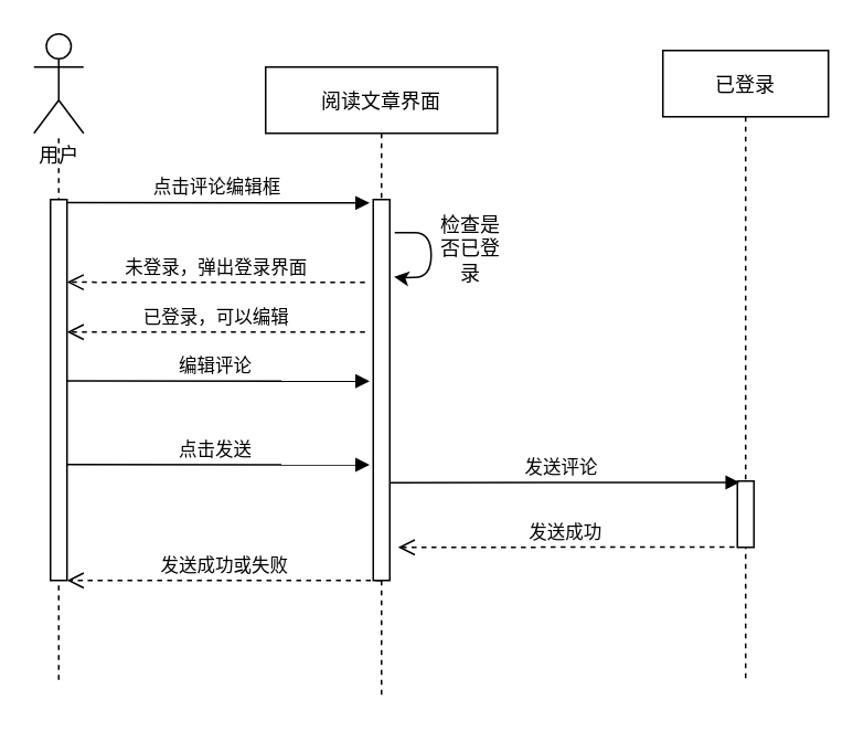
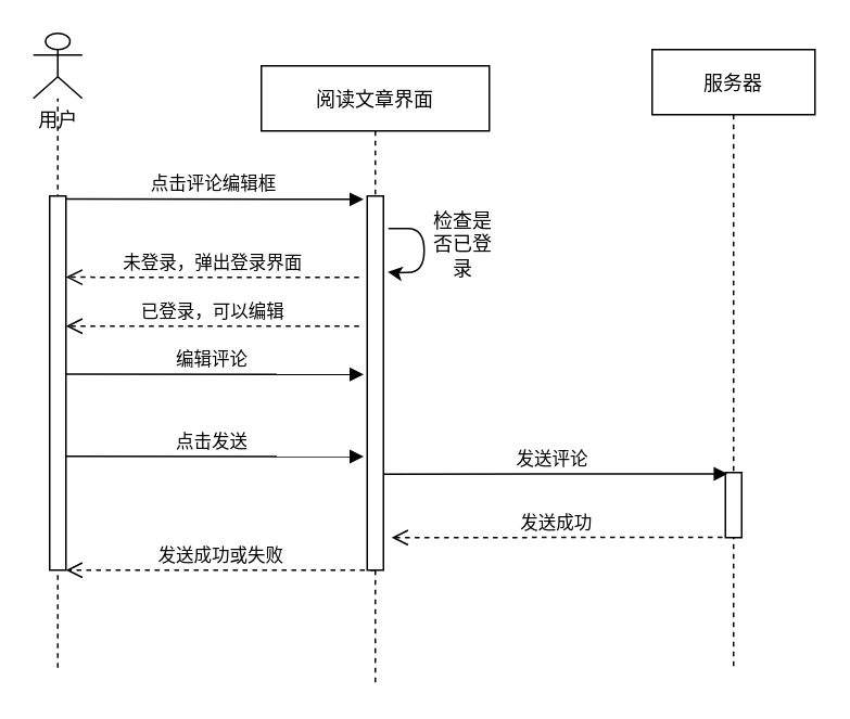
  <mxCell id="0" />
  <mxCell id="1" parent="0" />
  <mxCell id="2" value="阅读文章界面" style="shape=umlLifeline;perimeter=lifelinePerimeter;container=1;collapsible=0;recursiveResize=0;rounded=0;shadow=0;strokeWidth=1;" vertex="1" parent="1"><mxGeometry x="160" y="40" width="140" height="380" as="geometry" /></mxCell>
  <mxCell id="3" value="" style="points=[];perimeter=orthogonalPerimeter;rounded=0;shadow=0;strokeWidth=1;" vertex="1" parent="2"><mxGeometry x="65" y="80" width="10" height="230" as="geometry" /></mxCell>
  <mxCell id="4" value="" style="curved=1;endArrow=classic;html=1;entryX=1.26;entryY=0.203;entryDx=0;entryDy=0;entryPerimeter=0;" edge="1" parent="2" target="3"><mxGeometry width="50" height="50" relative="1" as="geometry"><mxPoint x="78" y="100" as="sourcePoint" /><mxPoint x="60" y="127" as="targetPoint" /><Array as="points"><mxPoint x="80" y="100" /><mxPoint x="100" y="100" /><mxPoint x="100" y="127" /><mxPoint x="80" y="127" /></Array></mxGeometry></mxCell>
- <mxCell id="5" value="已登录" style="shape=umlLifeline;perimeter=lifelinePerimeter;container=1;collapsible=0;recursiveResize=0;rounded=0;shadow=0;strokeWidth=1;" vertex="1" parent="1"><mxGeometry x="400" y="30" width="100" height="380" as="geometry" /></mxCell>
+ <mxCell id="5" value="服务器" style="shape=umlLifeline;perimeter=lifelinePerimeter;container=1;collapsible=0;recursiveResize=0;rounded=0;shadow=0;strokeWidth=1;" vertex="1" parent="1"><mxGeometry x="400" y="30" width="100" height="380" as="geometry" /></mxCell>
  <mxCell id="6" value="" style="points=[];perimeter=orthogonalPerimeter;rounded=0;shadow=0;strokeWidth=1;" vertex="1" parent="5"><mxGeometry x="45" y="260" width="10" height="40" as="geometry" /></mxCell>
- <mxCell id="7" value="用户" style="shape=umlActor;verticalLabelPosition=bottom;verticalAlign=top;html=1;outlineConnect=0;fontStyle=0;fontFamily=Helvetica;" vertex="1" parent="1"><mxGeometry x="20" y="20" width="30" height="60" as="geometry" /></mxCell>
+ <mxCell id="7" value="用户" style="shape=umlActor;verticalLabelPosition=bottom;verticalAlign=top;html=1;outlineConnect=0;fontStyle=0;fontFamily=Helvetica;" vertex="1" parent="1"><mxGeometry x="20" y="20" width="30" height="40" as="geometry" /></mxCell>
  <mxCell id="8" value="" style="endArrow=none;dashed=1;html=1;fontFamily=Helvetica;" edge="1" parent="1" target="7"><mxGeometry width="50" height="50" relative="1" as="geometry"><mxPoint x="35" y="410" as="sourcePoint" /><mxPoint x="34.5" y="110" as="targetPoint" /></mxGeometry></mxCell>
  <mxCell id="9" value="" style="html=1;points=[];perimeter=orthogonalPerimeter;fontFamily=Helvetica;" vertex="1" parent="1"><mxGeometry x="30" y="120" width="10" height="230" as="geometry" /></mxCell>
  <mxCell id="10" value="点击评论编辑框" style="verticalAlign=bottom;endArrow=block;shadow=0;strokeWidth=1;entryX=-0.22;entryY=0.009;entryDx=0;entryDy=0;entryPerimeter=0;exitX=1;exitY=0.008;exitDx=0;exitDy=0;exitPerimeter=0;" edge="1" parent="1" source="9" target="3"><mxGeometry relative="1" as="geometry"><mxPoint x="50" y="122" as="sourcePoint" /><mxPoint x="190" y="150" as="targetPoint" /><Array as="points" /></mxGeometry></mxCell>
  <mxCell id="11" value="未登录，弹出登录界面" style="html=1;verticalAlign=bottom;endArrow=open;dashed=1;endSize=8;fontFamily=Helvetica;entryX=1;entryY=0.217;entryDx=0;entryDy=0;entryPerimeter=0;" edge="1" parent="1" target="9"><mxGeometry relative="1" as="geometry"><mxPoint x="220" y="170" as="sourcePoint" /><mxPoint x="50" y="200" as="targetPoint" /><Array as="points" /></mxGeometry></mxCell>
  <mxCell id="12" value="发送成功或失败" style="html=1;verticalAlign=bottom;endArrow=open;dashed=1;endSize=8;fontFamily=Helvetica;" edge="1" parent="1" source="2"><mxGeometry relative="1" as="geometry"><mxPoint x="190" y="350" as="sourcePoint" /><mxPoint x="40" y="350" as="targetPoint" /></mxGeometry></mxCell>
  <mxCell id="13" value="已登录，可以编辑" style="html=1;verticalAlign=bottom;endArrow=open;dashed=1;endSize=8;fontFamily=Helvetica;entryX=1;entryY=0.217;entryDx=0;entryDy=0;entryPerimeter=0;" edge="1" parent="1"><mxGeometry relative="1" as="geometry"><mxPoint x="220" y="200" as="sourcePoint" /><mxPoint x="40" y="200" as="targetPoint" /><Array as="points" /><mxPoint as="offset" /></mxGeometry></mxCell>
  <mxCell id="14" value="检查是否已登录" style="text;html=1;strokeColor=none;fillColor=none;align=center;verticalAlign=middle;whiteSpace=wrap;rounded=0;" vertex="1" parent="1"><mxGeometry x="264" y="140" width="40" height="20" as="geometry" /></mxCell>
  <mxCell id="15" value="编辑评论" style="verticalAlign=bottom;endArrow=block;shadow=0;strokeWidth=1;entryX=-0.22;entryY=0.009;entryDx=0;entryDy=0;entryPerimeter=0;exitX=1;exitY=0.008;exitDx=0;exitDy=0;exitPerimeter=0;" edge="1" parent="1"><mxGeometry x="-0.015" relative="1" as="geometry"><mxPoint x="40" y="229.5" as="sourcePoint" /><mxPoint x="222.8" y="229.73" as="targetPoint" /><Array as="points" /><mxPoint as="offset" /></mxGeometry></mxCell>
  <mxCell id="16" value="点击发送" style="verticalAlign=bottom;endArrow=block;shadow=0;strokeWidth=1;entryX=-0.22;entryY=0.009;entryDx=0;entryDy=0;entryPerimeter=0;exitX=1;exitY=0.008;exitDx=0;exitDy=0;exitPerimeter=0;" edge="1" parent="1"><mxGeometry x="-0.015" relative="1" as="geometry"><mxPoint x="40" y="280" as="sourcePoint" /><mxPoint x="222.8" y="280.23" as="targetPoint" /><Array as="points" /><mxPoint as="offset" /></mxGeometry></mxCell>
  <mxCell id="17" value="发送评论" style="verticalAlign=bottom;endArrow=block;shadow=0;strokeWidth=1;entryX=0.14;entryY=0.02;entryDx=0;entryDy=0;entryPerimeter=0;" edge="1" parent="1" target="6"><mxGeometry x="-0.015" relative="1" as="geometry"><mxPoint x="235" y="291" as="sourcePoint" /><mxPoint x="440" y="290" as="targetPoint" /><Array as="points" /><mxPoint as="offset" /></mxGeometry></mxCell>
  <mxCell id="18" value="发送成功" style="html=1;verticalAlign=bottom;endArrow=open;dashed=1;endSize=8;fontFamily=Helvetica;exitX=-0.18;exitY=0.995;exitDx=0;exitDy=0;exitPerimeter=0;" edge="1" parent="1" source="6"><mxGeometry relative="1" as="geometry"><mxPoint x="440" y="330" as="sourcePoint" /><mxPoint x="240" y="330" as="targetPoint" /></mxGeometry></mxCell>
